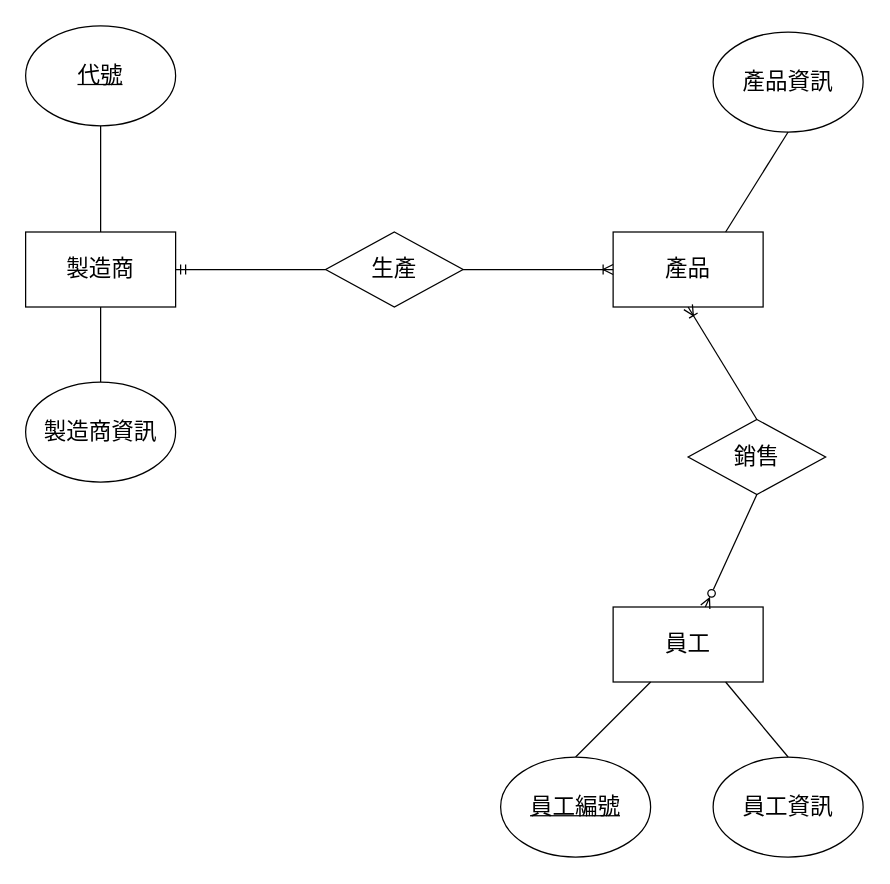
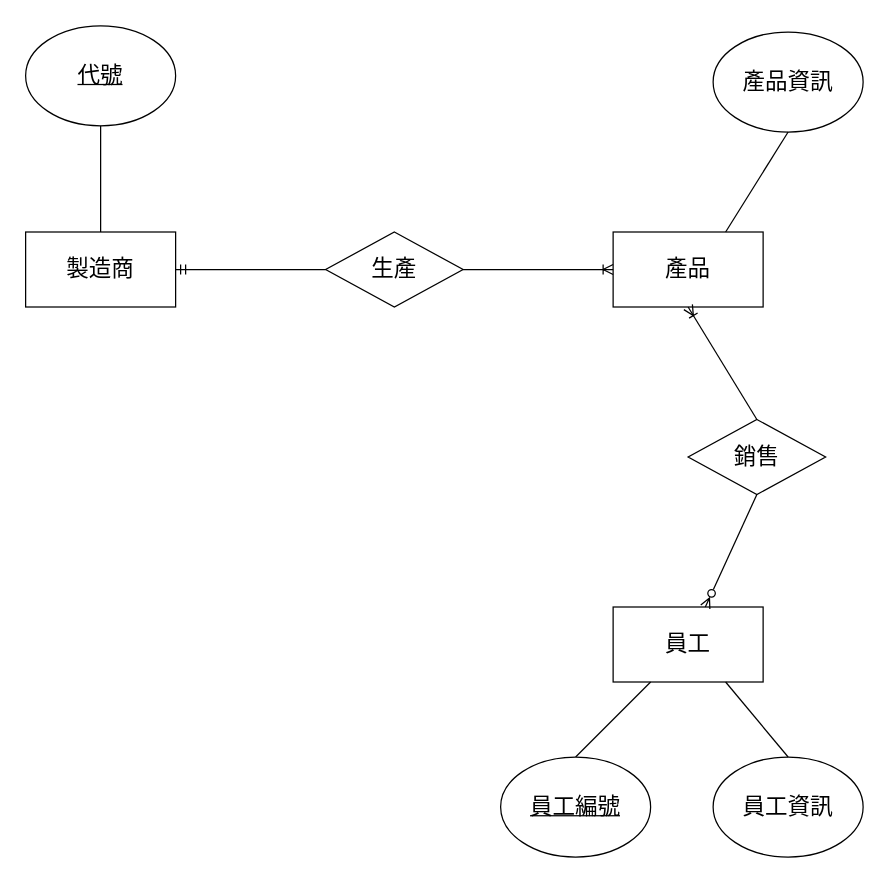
  <mxCell id="0" />
  <mxCell id="1" parent="0" />
  <mxCell id="2" value="&lt;font style=&quot;font-size: 18px;&quot;&gt;製造商&lt;/font&gt;" style="rounded=0;whiteSpace=wrap;html=1;" vertex="1" parent="1"><mxGeometry x="20" y="185" width="120" height="60" as="geometry" /></mxCell>
  <mxCell id="3" value="&lt;font style=&quot;font-size: 18px;&quot;&gt;產品&lt;/font&gt;" style="rounded=0;whiteSpace=wrap;html=1;" vertex="1" parent="1"><mxGeometry x="490" y="185" width="120" height="60" as="geometry" /></mxCell>
  <mxCell id="4" value="&lt;font style=&quot;font-size: 18px;&quot;&gt;生產&lt;/font&gt;" style="rhombus;whiteSpace=wrap;html=1;" vertex="1" parent="1"><mxGeometry x="260" y="185" width="110" height="60" as="geometry" /></mxCell>
  <mxCell id="5" value="" style="endArrow=none;html=1;rounded=0;exitX=1;exitY=0.5;exitDx=0;exitDy=0;entryX=0;entryY=0.5;entryDx=0;entryDy=0;startArrow=ERmandOne;startFill=0;" edge="1" parent="1" source="2" target="4"><mxGeometry width="50" height="50" relative="1" as="geometry"><mxPoint x="280" y="285" as="sourcePoint" /><mxPoint x="330" y="235" as="targetPoint" /></mxGeometry></mxCell>
  <mxCell id="6" value="" style="endArrow=ERoneToMany;html=1;rounded=0;entryX=0;entryY=0.5;entryDx=0;entryDy=0;exitX=1;exitY=0.5;exitDx=0;exitDy=0;endFill=0;" edge="1" parent="1" source="4" target="3"><mxGeometry width="50" height="50" relative="1" as="geometry"><mxPoint x="280" y="285" as="sourcePoint" /><mxPoint x="330" y="235" as="targetPoint" /></mxGeometry></mxCell>
- <mxCell id="7" value="&lt;font style=&quot;font-size: 18px;&quot;&gt;製造商資訊&lt;/font&gt;" style="ellipse;whiteSpace=wrap;html=1;" vertex="1" parent="1"><mxGeometry x="20" y="305" width="120" height="80" as="geometry" /></mxCell>
  <mxCell id="8" value="&lt;font style=&quot;font-size: 18px;&quot;&gt;&lt;u&gt;代號&lt;/u&gt;&lt;/font&gt;" style="ellipse;whiteSpace=wrap;html=1;" vertex="1" parent="1"><mxGeometry x="20" y="20" width="120" height="80" as="geometry" /></mxCell>
  <mxCell id="9" value="&lt;font style=&quot;font-size: 18px;&quot;&gt;產品資訊&lt;/font&gt;" style="ellipse;whiteSpace=wrap;html=1;" vertex="1" parent="1"><mxGeometry x="570" y="25" width="120" height="80" as="geometry" /></mxCell>
  <mxCell id="10" value="" style="endArrow=none;html=1;rounded=0;entryX=0.5;entryY=1;entryDx=0;entryDy=0;exitX=0.5;exitY=0;exitDx=0;exitDy=0;" edge="1" parent="1" source="2" target="8"><mxGeometry width="50" height="50" relative="1" as="geometry"><mxPoint x="310" y="295" as="sourcePoint" /><mxPoint x="360" y="245" as="targetPoint" /></mxGeometry></mxCell>
  <mxCell id="11" value="" style="endArrow=none;html=1;rounded=0;entryX=0.5;entryY=1;entryDx=0;entryDy=0;exitX=0.75;exitY=0;exitDx=0;exitDy=0;" edge="1" parent="1" source="3" target="9"><mxGeometry width="50" height="50" relative="1" as="geometry"><mxPoint x="310" y="295" as="sourcePoint" /><mxPoint x="360" y="245" as="targetPoint" /></mxGeometry></mxCell>
- <mxCell id="12" value="" style="endArrow=none;html=1;rounded=0;entryX=0.5;entryY=1;entryDx=0;entryDy=0;" edge="1" parent="1" source="7" target="2"><mxGeometry width="50" height="50" relative="1" as="geometry"><mxPoint x="310" y="295" as="sourcePoint" /><mxPoint x="360" y="245" as="targetPoint" /></mxGeometry></mxCell>
  <mxCell id="13" value="&lt;font style=&quot;font-size: 18px;&quot;&gt;員工&lt;/font&gt;" style="rounded=0;whiteSpace=wrap;html=1;" vertex="1" parent="1"><mxGeometry x="490" y="485" width="120" height="60" as="geometry" /></mxCell>
  <mxCell id="14" value="&lt;font style=&quot;font-size: 18px;&quot;&gt;銷售&lt;/font&gt;" style="rhombus;whiteSpace=wrap;html=1;" vertex="1" parent="1"><mxGeometry x="550" y="335" width="110" height="60" as="geometry" /></mxCell>
  <mxCell id="15" value="" style="endArrow=ERoneToMany;html=1;rounded=0;entryX=0.5;entryY=1;entryDx=0;entryDy=0;exitX=0.5;exitY=0;exitDx=0;exitDy=0;endFill=0;" edge="1" parent="1" source="14" target="3"><mxGeometry width="50" height="50" relative="1" as="geometry"><mxPoint x="330" y="375" as="sourcePoint" /><mxPoint x="380" y="325" as="targetPoint" /></mxGeometry></mxCell>
  <mxCell id="16" value="" style="endArrow=ERzeroToMany;html=1;rounded=0;exitX=0.5;exitY=1;exitDx=0;exitDy=0;endFill=0;" edge="1" parent="1" source="14" target="13"><mxGeometry width="50" height="50" relative="1" as="geometry"><mxPoint x="330" y="375" as="sourcePoint" /><mxPoint x="500" y="415" as="targetPoint" /></mxGeometry></mxCell>
  <mxCell id="17" value="" style="endArrow=none;html=1;rounded=0;entryX=0.25;entryY=1;entryDx=0;entryDy=0;exitX=0.5;exitY=0;exitDx=0;exitDy=0;" edge="1" parent="1" source="18" target="13"><mxGeometry width="50" height="50" relative="1" as="geometry"><mxPoint x="330" y="375" as="sourcePoint" /><mxPoint x="380" y="325" as="targetPoint" /></mxGeometry></mxCell>
  <mxCell id="18" value="&lt;font style=&quot;font-size: 18px;&quot;&gt;&lt;u&gt;員工編號&lt;/u&gt;&lt;/font&gt;" style="ellipse;whiteSpace=wrap;html=1;" vertex="1" parent="1"><mxGeometry x="400" y="605" width="120" height="80" as="geometry" /></mxCell>
  <mxCell id="19" value="&lt;font style=&quot;font-size: 18px;&quot;&gt;員工資訊&lt;/font&gt;" style="ellipse;whiteSpace=wrap;html=1;" vertex="1" parent="1"><mxGeometry x="570" y="605" width="120" height="80" as="geometry" /></mxCell>
  <mxCell id="20" value="" style="endArrow=none;html=1;rounded=0;entryX=0.75;entryY=1;entryDx=0;entryDy=0;exitX=0.5;exitY=0;exitDx=0;exitDy=0;" edge="1" parent="1" source="19" target="13"><mxGeometry width="50" height="50" relative="1" as="geometry"><mxPoint x="330" y="375" as="sourcePoint" /><mxPoint x="380" y="325" as="targetPoint" /></mxGeometry></mxCell>
